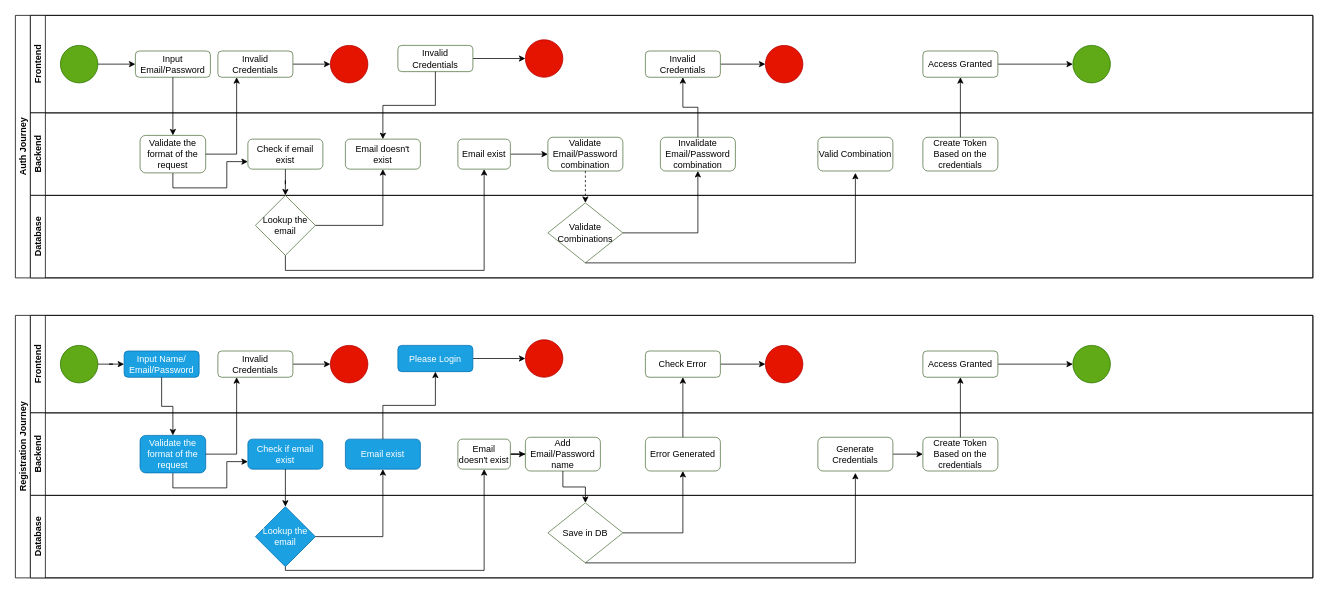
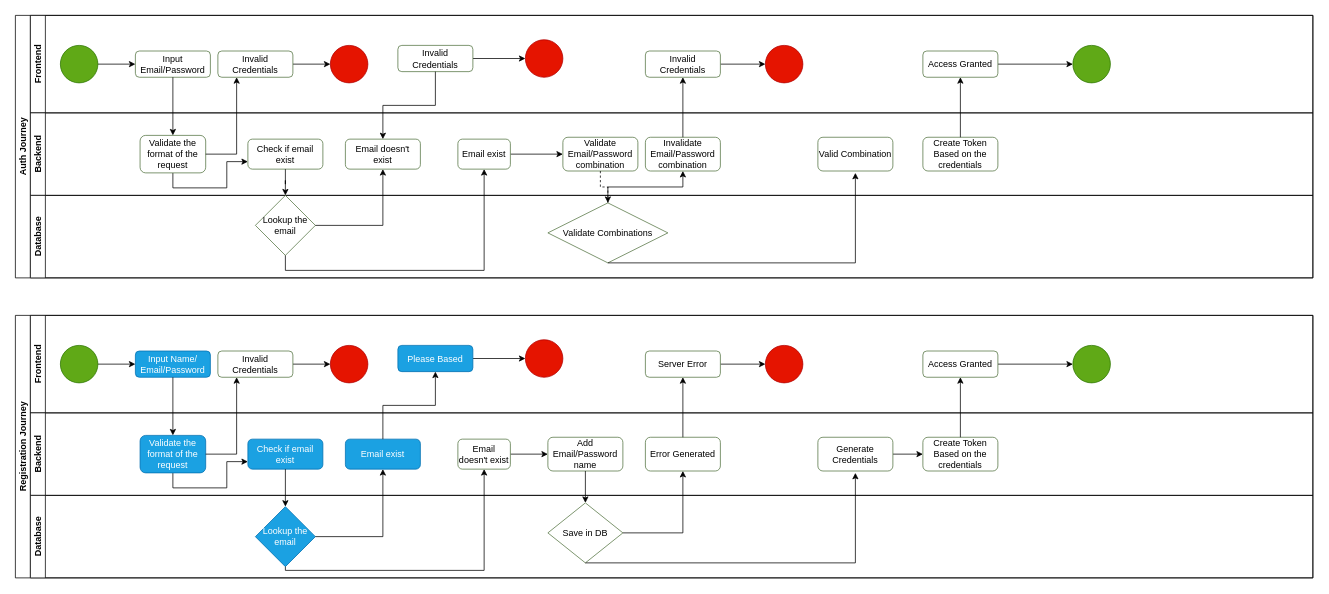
  <mxCell id="0" />
  <mxCell id="1" parent="0" />
  <mxCell id="2" value="Auth Journey" style="swimlane;horizontal=0;whiteSpace=wrap;html=2;startSize=20;" vertex="1" parent="1"><mxGeometry x="20" y="20" width="1730" height="350" as="geometry" /></mxCell>
  <mxCell id="3" value="Frontend" style="swimlane;horizontal=0;whiteSpace=wrap;html=2;startSize=20;" vertex="1" parent="2"><mxGeometry x="20" width="1710" height="130" as="geometry" /></mxCell>
  <mxCell id="4" style="edgeStyle=orthogonalEdgeStyle;rounded=0;orthogonalLoop=1;jettySize=auto;html=1;entryX=0;entryY=0.5;entryDx=0;entryDy=0;" edge="1" parent="3" source="5" target="6"><mxGeometry relative="1" as="geometry" /></mxCell>
  <mxCell id="5" value="" style="ellipse;whiteSpace=wrap;html=1;aspect=fixed;fillColor=#60a917;strokeColor=#2D7600;fontColor=#ffffff;" vertex="1" parent="3"><mxGeometry x="40" y="40" width="50" height="50" as="geometry" /></mxCell>
  <mxCell id="6" value="Input&lt;br&gt;Email/Password" style="rounded=1;whiteSpace=wrap;html=1;strokeColor=#537341;" vertex="1" parent="3"><mxGeometry x="140" y="47.5" width="100" height="35" as="geometry" /></mxCell>
  <mxCell id="7" style="edgeStyle=orthogonalEdgeStyle;rounded=0;orthogonalLoop=1;jettySize=auto;html=1;entryX=0;entryY=0.5;entryDx=0;entryDy=0;" edge="1" parent="3" source="8" target="9"><mxGeometry relative="1" as="geometry" /></mxCell>
  <mxCell id="8" value="Invalid Credentials" style="rounded=1;whiteSpace=wrap;html=1;strokeColor=#537341;" vertex="1" parent="3"><mxGeometry x="490" y="40" width="100" height="35" as="geometry" /></mxCell>
  <mxCell id="9" value="" style="ellipse;whiteSpace=wrap;html=1;aspect=fixed;fillColor=#e51400;strokeColor=#B20000;fontColor=#ffffff;" vertex="1" parent="3"><mxGeometry x="660" y="32.5" width="50" height="50" as="geometry" /></mxCell>
  <mxCell id="10" value="" style="edgeStyle=orthogonalEdgeStyle;rounded=0;orthogonalLoop=1;jettySize=auto;html=1;" edge="1" parent="3" source="11" target="12"><mxGeometry relative="1" as="geometry" /></mxCell>
  <mxCell id="11" value="Invalid Credentials" style="rounded=1;whiteSpace=wrap;html=1;strokeColor=#537341;" vertex="1" parent="3"><mxGeometry x="820" y="47.5" width="100" height="35" as="geometry" /></mxCell>
  <mxCell id="12" value="" style="ellipse;whiteSpace=wrap;html=1;aspect=fixed;fillColor=#e51400;strokeColor=#B20000;fontColor=#ffffff;" vertex="1" parent="3"><mxGeometry x="980" y="40" width="50" height="50" as="geometry" /></mxCell>
  <mxCell id="13" style="edgeStyle=orthogonalEdgeStyle;rounded=0;orthogonalLoop=1;jettySize=auto;html=1;entryX=0;entryY=0.5;entryDx=0;entryDy=0;" edge="1" parent="3" source="14" target="15"><mxGeometry relative="1" as="geometry" /></mxCell>
  <mxCell id="14" value="Access Granted" style="rounded=1;whiteSpace=wrap;html=1;strokeColor=#537341;" vertex="1" parent="3"><mxGeometry x="1190" y="47.5" width="100" height="35" as="geometry" /></mxCell>
  <mxCell id="15" value="" style="ellipse;whiteSpace=wrap;html=1;aspect=fixed;fillColor=#60a917;strokeColor=#2D7600;fontColor=#ffffff;" vertex="1" parent="3"><mxGeometry x="1390" y="40" width="50" height="50" as="geometry" /></mxCell>
  <mxCell id="16" style="edgeStyle=orthogonalEdgeStyle;rounded=0;orthogonalLoop=1;jettySize=auto;html=1;entryX=0;entryY=0.5;entryDx=0;entryDy=0;" edge="1" parent="3" source="17" target="18"><mxGeometry relative="1" as="geometry" /></mxCell>
  <mxCell id="17" value="Invalid Credentials" style="rounded=1;whiteSpace=wrap;html=1;strokeColor=#537341;" vertex="1" parent="3"><mxGeometry x="250" y="47.5" width="100" height="35" as="geometry" /></mxCell>
  <mxCell id="18" value="" style="ellipse;whiteSpace=wrap;html=1;aspect=fixed;fillColor=#e51400;strokeColor=#B20000;fontColor=#ffffff;" vertex="1" parent="3"><mxGeometry x="400" y="40" width="50" height="50" as="geometry" /></mxCell>
  <mxCell id="19" value="Backend" style="swimlane;horizontal=0;whiteSpace=wrap;html=2;startSize=20;" vertex="1" parent="2"><mxGeometry x="20" y="130" width="1710" height="110" as="geometry" /></mxCell>
  <mxCell id="20" style="edgeStyle=orthogonalEdgeStyle;rounded=0;orthogonalLoop=1;jettySize=auto;html=1;exitX=0.5;exitY=1;exitDx=0;exitDy=0;entryX=0;entryY=0.75;entryDx=0;entryDy=0;" edge="1" parent="19" source="21" target="22"><mxGeometry relative="1" as="geometry" /></mxCell>
  <mxCell id="21" value="Validate the format of the request" style="rounded=1;whiteSpace=wrap;html=1;strokeColor=#537341;" vertex="1" parent="19"><mxGeometry x="146.25" y="30" width="87.5" height="50" as="geometry" /></mxCell>
  <mxCell id="22" value="Check if email exist" style="rounded=1;whiteSpace=wrap;html=1;strokeColor=#537341;" vertex="1" parent="19"><mxGeometry x="290" y="35" width="100" height="40" as="geometry" /></mxCell>
  <mxCell id="23" value="Email doesn't exist" style="rounded=1;whiteSpace=wrap;html=1;strokeColor=#537341;" vertex="1" parent="19"><mxGeometry x="420" y="35" width="100" height="40" as="geometry" /></mxCell>
  <mxCell id="24" value="" style="edgeStyle=orthogonalEdgeStyle;rounded=0;orthogonalLoop=1;jettySize=auto;html=1;" edge="1" parent="19" source="25" target="26"><mxGeometry relative="1" as="geometry" /></mxCell>
  <mxCell id="25" value="Email exist" style="rounded=1;whiteSpace=wrap;html=1;strokeColor=#537341;" vertex="1" parent="19"><mxGeometry x="570" y="35" width="70" height="40" as="geometry" /></mxCell>
- <mxCell id="26" value="Validate Email/Password combination" style="rounded=1;whiteSpace=wrap;html=1;strokeColor=#537341;" vertex="1" parent="19"><mxGeometry x="690" y="32.5" width="100" height="45" as="geometry" /></mxCell>
- <mxCell id="27" value="Invalidate Email/Password combination" style="rounded=1;whiteSpace=wrap;html=1;strokeColor=#537341;" vertex="1" parent="19"><mxGeometry x="840" y="32.5" width="100" height="45" as="geometry" /></mxCell>
+ <mxCell id="26" value="Validate Email/Password combination" style="rounded=1;whiteSpace=wrap;html=1;strokeColor=#537341;" vertex="1" parent="19"><mxGeometry x="710" y="32.5" width="100" height="45" as="geometry" /></mxCell>
+ <mxCell id="27" value="Invalidate Email/Password combination" style="rounded=1;whiteSpace=wrap;html=1;strokeColor=#537341;" vertex="1" parent="19"><mxGeometry x="820" y="32.5" width="100" height="45" as="geometry" /></mxCell>
  <mxCell id="28" value="Valid Combination" style="rounded=1;whiteSpace=wrap;html=1;strokeColor=#537341;" vertex="1" parent="19"><mxGeometry x="1050" y="32.5" width="100" height="45" as="geometry" /></mxCell>
  <mxCell id="29" value="Create Token Based on the credentials" style="rounded=1;whiteSpace=wrap;html=1;strokeColor=#537341;" vertex="1" parent="19"><mxGeometry x="1190" y="32.5" width="100" height="45" as="geometry" /></mxCell>
  <mxCell id="30" style="edgeStyle=orthogonalEdgeStyle;rounded=0;orthogonalLoop=1;jettySize=auto;html=1;entryX=0.5;entryY=0;entryDx=0;entryDy=0;" edge="1" parent="2" source="6" target="21"><mxGeometry relative="1" as="geometry" /></mxCell>
  <mxCell id="31" style="edgeStyle=orthogonalEdgeStyle;rounded=0;orthogonalLoop=1;jettySize=auto;html=1;" edge="1" parent="2" source="8" target="23"><mxGeometry relative="1" as="geometry" /></mxCell>
  <mxCell id="32" value="" style="edgeStyle=orthogonalEdgeStyle;rounded=0;orthogonalLoop=1;jettySize=auto;html=1;" edge="1" parent="2" source="27" target="11"><mxGeometry relative="1" as="geometry" /></mxCell>
  <mxCell id="33" style="edgeStyle=orthogonalEdgeStyle;rounded=0;orthogonalLoop=1;jettySize=auto;html=1;entryX=0.5;entryY=1;entryDx=0;entryDy=0;" edge="1" parent="2" source="29" target="14"><mxGeometry relative="1" as="geometry" /></mxCell>
  <mxCell id="34" style="edgeStyle=orthogonalEdgeStyle;rounded=0;orthogonalLoop=1;jettySize=auto;html=1;entryX=0.25;entryY=1;entryDx=0;entryDy=0;" edge="1" parent="2" source="21" target="17"><mxGeometry relative="1" as="geometry" /></mxCell>
  <mxCell id="35" value="Database" style="swimlane;horizontal=0;whiteSpace=wrap;html=2;startSize=20;" vertex="1" parent="1"><mxGeometry x="40" y="260" width="1710" height="110" as="geometry" /></mxCell>
  <mxCell id="36" value="Lookup the email" style="rhombus;whiteSpace=wrap;html=1;strokeColor=#537341;" vertex="1" parent="35"><mxGeometry x="300" width="80" height="80" as="geometry" /></mxCell>
- <mxCell id="37" value="Validate Combinations" style="rhombus;whiteSpace=wrap;html=1;strokeColor=#537341;" vertex="1" parent="35"><mxGeometry x="690" y="10" width="100" height="80" as="geometry" /></mxCell>
+ <mxCell id="37" value="Validate Combinations" style="rhombus;whiteSpace=wrap;html=1;strokeColor=#537341;" vertex="1" parent="35"><mxGeometry x="690" y="10" width="160" height="80" as="geometry" /></mxCell>
  <mxCell id="38" value="" style="edgeStyle=orthogonalEdgeStyle;rounded=0;orthogonalLoop=1;jettySize=auto;html=1;" edge="1" parent="1" source="22" target="36"><mxGeometry relative="1" as="geometry" /></mxCell>
  <mxCell id="39" style="edgeStyle=orthogonalEdgeStyle;rounded=0;orthogonalLoop=1;jettySize=auto;html=1;entryX=0.5;entryY=1;entryDx=0;entryDy=0;" edge="1" parent="1" source="36" target="23"><mxGeometry relative="1" as="geometry" /></mxCell>
  <mxCell id="40" style="edgeStyle=orthogonalEdgeStyle;rounded=0;orthogonalLoop=1;jettySize=auto;html=1;entryX=0.5;entryY=1;entryDx=0;entryDy=0;" edge="1" parent="1" source="36" target="25"><mxGeometry relative="1" as="geometry"><Array as="points"><mxPoint x="380" y="360" /><mxPoint x="645" y="360" /></Array></mxGeometry></mxCell>
  <mxCell id="41" value="" style="edgeStyle=orthogonalEdgeStyle;rounded=0;orthogonalLoop=1;jettySize=auto;html=1;dashed=1;" edge="1" parent="1" source="26" target="37"><mxGeometry relative="1" as="geometry" /></mxCell>
  <mxCell id="42" style="edgeStyle=orthogonalEdgeStyle;rounded=0;orthogonalLoop=1;jettySize=auto;html=1;entryX=0.5;entryY=1;entryDx=0;entryDy=0;" edge="1" parent="1" source="37" target="27"><mxGeometry relative="1" as="geometry" /></mxCell>
  <mxCell id="43" style="edgeStyle=orthogonalEdgeStyle;rounded=0;orthogonalLoop=1;jettySize=auto;html=1;" edge="1" parent="1" source="37"><mxGeometry relative="1" as="geometry"><mxPoint x="1140" y="230" as="targetPoint" /><Array as="points"><mxPoint x="1140" y="350" /></Array></mxGeometry></mxCell>
  <mxCell id="44" value="Registration Journey" style="swimlane;horizontal=0;whiteSpace=wrap;html=2;startSize=20;" vertex="1" parent="1"><mxGeometry x="20" y="420" width="1730" height="350" as="geometry" /></mxCell>
  <mxCell id="45" value="Frontend" style="swimlane;horizontal=0;whiteSpace=wrap;html=2;startSize=20;" vertex="1" parent="44"><mxGeometry x="20" width="1710" height="130" as="geometry" /></mxCell>
  <mxCell id="46" style="edgeStyle=orthogonalEdgeStyle;rounded=0;orthogonalLoop=1;jettySize=auto;html=1;entryX=0;entryY=0.5;entryDx=0;entryDy=0;" edge="1" parent="45" source="47" target="48"><mxGeometry relative="1" as="geometry" /></mxCell>
  <mxCell id="47" value="" style="ellipse;whiteSpace=wrap;html=1;aspect=fixed;fillColor=#60a917;strokeColor=#2D7600;fontColor=#ffffff;" vertex="1" parent="45"><mxGeometry x="40" y="40" width="50" height="50" as="geometry" /></mxCell>
- <mxCell id="48" value="Input Name/&lt;br&gt;Email/Password" style="rounded=1;whiteSpace=wrap;html=1;strokeColor=#006EAF;fillColor=#1ba1e2;fontColor=#ffffff;" vertex="1" parent="45"><mxGeometry x="125" y="47.5" width="100" height="35" as="geometry" /></mxCell>
+ <mxCell id="48" value="Input Name/&lt;br&gt;Email/Password" style="rounded=1;whiteSpace=wrap;html=1;strokeColor=#006EAF;fillColor=#1ba1e2;fontColor=#ffffff;" vertex="1" parent="45"><mxGeometry x="140" y="47.5" width="100" height="35" as="geometry" /></mxCell>
  <mxCell id="49" style="edgeStyle=orthogonalEdgeStyle;rounded=0;orthogonalLoop=1;jettySize=auto;html=1;entryX=0;entryY=0.5;entryDx=0;entryDy=0;" edge="1" parent="45" source="50" target="51"><mxGeometry relative="1" as="geometry" /></mxCell>
- <mxCell id="50" value="Please Login" style="rounded=1;whiteSpace=wrap;html=1;strokeColor=#006EAF;fillColor=#1ba1e2;fontColor=#ffffff;" vertex="1" parent="45"><mxGeometry x="490" y="40" width="100" height="35" as="geometry" /></mxCell>
+ <mxCell id="50" value="Please Based" style="rounded=1;whiteSpace=wrap;html=1;strokeColor=#006EAF;fillColor=#1ba1e2;fontColor=#ffffff;" vertex="1" parent="45"><mxGeometry x="490" y="40" width="100" height="35" as="geometry" /></mxCell>
  <mxCell id="51" value="" style="ellipse;whiteSpace=wrap;html=1;aspect=fixed;fillColor=#e51400;strokeColor=#B20000;fontColor=#ffffff;" vertex="1" parent="45"><mxGeometry x="660" y="32.5" width="50" height="50" as="geometry" /></mxCell>
  <mxCell id="52" value="" style="edgeStyle=orthogonalEdgeStyle;rounded=0;orthogonalLoop=1;jettySize=auto;html=1;" edge="1" parent="45" source="53" target="54"><mxGeometry relative="1" as="geometry" /></mxCell>
- <mxCell id="53" value="Check Error" style="rounded=1;whiteSpace=wrap;html=1;strokeColor=#537341;" vertex="1" parent="45"><mxGeometry x="820" y="47.5" width="100" height="35" as="geometry" /></mxCell>
+ <mxCell id="53" value="Server Error" style="rounded=1;whiteSpace=wrap;html=1;strokeColor=#537341;" vertex="1" parent="45"><mxGeometry x="820" y="47.5" width="100" height="35" as="geometry" /></mxCell>
  <mxCell id="54" value="" style="ellipse;whiteSpace=wrap;html=1;aspect=fixed;fillColor=#e51400;strokeColor=#B20000;fontColor=#ffffff;" vertex="1" parent="45"><mxGeometry x="980" y="40" width="50" height="50" as="geometry" /></mxCell>
  <mxCell id="55" style="edgeStyle=orthogonalEdgeStyle;rounded=0;orthogonalLoop=1;jettySize=auto;html=1;entryX=0;entryY=0.5;entryDx=0;entryDy=0;" edge="1" parent="45" source="56" target="57"><mxGeometry relative="1" as="geometry" /></mxCell>
  <mxCell id="56" value="Access Granted" style="rounded=1;whiteSpace=wrap;html=1;strokeColor=#537341;" vertex="1" parent="45"><mxGeometry x="1190" y="47.5" width="100" height="35" as="geometry" /></mxCell>
  <mxCell id="57" value="" style="ellipse;whiteSpace=wrap;html=1;aspect=fixed;fillColor=#60a917;strokeColor=#2D7600;fontColor=#ffffff;" vertex="1" parent="45"><mxGeometry x="1390" y="40" width="50" height="50" as="geometry" /></mxCell>
  <mxCell id="58" style="edgeStyle=orthogonalEdgeStyle;rounded=0;orthogonalLoop=1;jettySize=auto;html=1;entryX=0;entryY=0.5;entryDx=0;entryDy=0;" edge="1" parent="45" source="59" target="60"><mxGeometry relative="1" as="geometry" /></mxCell>
  <mxCell id="59" value="Invalid Credentials" style="rounded=1;whiteSpace=wrap;html=1;strokeColor=#537341;" vertex="1" parent="45"><mxGeometry x="250" y="47.5" width="100" height="35" as="geometry" /></mxCell>
  <mxCell id="60" value="" style="ellipse;whiteSpace=wrap;html=1;aspect=fixed;fillColor=#e51400;strokeColor=#B20000;fontColor=#ffffff;" vertex="1" parent="45"><mxGeometry x="400" y="40" width="50" height="50" as="geometry" /></mxCell>
  <mxCell id="61" value="Backend" style="swimlane;horizontal=0;whiteSpace=wrap;html=2;startSize=20;" vertex="1" parent="44"><mxGeometry x="20" y="130" width="1710" height="110" as="geometry" /></mxCell>
  <mxCell id="62" style="edgeStyle=orthogonalEdgeStyle;rounded=0;orthogonalLoop=1;jettySize=auto;html=1;exitX=0.5;exitY=1;exitDx=0;exitDy=0;entryX=0;entryY=0.75;entryDx=0;entryDy=0;" edge="1" parent="61" source="63" target="64"><mxGeometry relative="1" as="geometry" /></mxCell>
  <mxCell id="63" value="Validate the format of the request" style="rounded=1;whiteSpace=wrap;html=1;strokeColor=#006EAF;fillColor=#1ba1e2;fontColor=#ffffff;" vertex="1" parent="61"><mxGeometry x="146.25" y="30" width="87.5" height="50" as="geometry" /></mxCell>
  <mxCell id="64" value="Check if email exist" style="rounded=1;whiteSpace=wrap;html=1;strokeColor=#006EAF;fillColor=#1ba1e2;fontColor=#ffffff;" vertex="1" parent="61"><mxGeometry x="290" y="35" width="100" height="40" as="geometry" /></mxCell>
  <mxCell id="65" value="Email exist" style="rounded=1;whiteSpace=wrap;html=1;strokeColor=#006EAF;fillColor=#1ba1e2;fontColor=#ffffff;" vertex="1" parent="61"><mxGeometry x="420" y="35" width="100" height="40" as="geometry" /></mxCell>
  <mxCell id="66" value="" style="edgeStyle=orthogonalEdgeStyle;rounded=0;orthogonalLoop=1;jettySize=auto;html=1;" edge="1" parent="61" source="67" target="68"><mxGeometry relative="1" as="geometry" /></mxCell>
  <mxCell id="67" value="Email doesn't exist" style="rounded=1;whiteSpace=wrap;html=1;strokeColor=#537341;" vertex="1" parent="61"><mxGeometry x="570" y="35" width="70" height="40" as="geometry" /></mxCell>
- <mxCell id="68" value="Add Email/Password name" style="rounded=1;whiteSpace=wrap;html=1;strokeColor=#537341;" vertex="1" parent="61"><mxGeometry x="660" y="32.5" width="100" height="45" as="geometry" /></mxCell>
+ <mxCell id="68" value="Add Email/Password name" style="rounded=1;whiteSpace=wrap;html=1;strokeColor=#537341;" vertex="1" parent="61"><mxGeometry x="690" y="32.5" width="100" height="45" as="geometry" /></mxCell>
  <mxCell id="69" value="Error Generated" style="rounded=1;whiteSpace=wrap;html=1;strokeColor=#537341;" vertex="1" parent="61"><mxGeometry x="820" y="32.5" width="100" height="45" as="geometry" /></mxCell>
  <mxCell id="70" style="edgeStyle=orthogonalEdgeStyle;rounded=0;orthogonalLoop=1;jettySize=auto;html=1;exitX=1;exitY=0.5;exitDx=0;exitDy=0;entryX=0;entryY=0.5;entryDx=0;entryDy=0;" edge="1" parent="61" source="71" target="72"><mxGeometry relative="1" as="geometry" /></mxCell>
  <mxCell id="71" value="Generate Credentials" style="rounded=1;whiteSpace=wrap;html=1;strokeColor=#537341;" vertex="1" parent="61"><mxGeometry x="1050" y="32.5" width="100" height="45" as="geometry" /></mxCell>
  <mxCell id="72" value="Create Token Based on the credentials" style="rounded=1;whiteSpace=wrap;html=1;strokeColor=#537341;" vertex="1" parent="61"><mxGeometry x="1190" y="32.5" width="100" height="45" as="geometry" /></mxCell>
  <mxCell id="73" style="edgeStyle=orthogonalEdgeStyle;rounded=0;orthogonalLoop=1;jettySize=auto;html=1;entryX=0.5;entryY=0;entryDx=0;entryDy=0;" edge="1" parent="44" source="48" target="63"><mxGeometry relative="1" as="geometry" /></mxCell>
  <mxCell id="74" value="" style="edgeStyle=orthogonalEdgeStyle;rounded=0;orthogonalLoop=1;jettySize=auto;html=1;" edge="1" parent="44" source="69" target="53"><mxGeometry relative="1" as="geometry" /></mxCell>
  <mxCell id="75" style="edgeStyle=orthogonalEdgeStyle;rounded=0;orthogonalLoop=1;jettySize=auto;html=1;entryX=0.5;entryY=1;entryDx=0;entryDy=0;" edge="1" parent="44" source="72" target="56"><mxGeometry relative="1" as="geometry" /></mxCell>
  <mxCell id="76" style="edgeStyle=orthogonalEdgeStyle;rounded=0;orthogonalLoop=1;jettySize=auto;html=1;entryX=0.25;entryY=1;entryDx=0;entryDy=0;" edge="1" parent="44" source="63" target="59"><mxGeometry relative="1" as="geometry" /></mxCell>
  <mxCell id="77" style="edgeStyle=orthogonalEdgeStyle;rounded=0;orthogonalLoop=1;jettySize=auto;html=1;exitX=0.5;exitY=0;exitDx=0;exitDy=0;entryX=0.5;entryY=1;entryDx=0;entryDy=0;" edge="1" parent="44" source="65" target="50"><mxGeometry relative="1" as="geometry" /></mxCell>
  <mxCell id="78" value="Database" style="swimlane;horizontal=0;whiteSpace=wrap;html=2;startSize=20;" vertex="1" parent="1"><mxGeometry x="40" y="660" width="1710" height="110" as="geometry" /></mxCell>
  <mxCell id="79" value="Lookup the email" style="rhombus;whiteSpace=wrap;html=1;strokeColor=#006EAF;fillColor=#1ba1e2;fontColor=#ffffff;" vertex="1" parent="78"><mxGeometry x="300" y="15" width="80" height="80" as="geometry" /></mxCell>
  <mxCell id="80" value="Save in DB" style="rhombus;whiteSpace=wrap;html=1;strokeColor=#537341;" vertex="1" parent="78"><mxGeometry x="690" y="10" width="100" height="80" as="geometry" /></mxCell>
  <mxCell id="81" value="" style="edgeStyle=orthogonalEdgeStyle;rounded=0;orthogonalLoop=1;jettySize=auto;html=1;" edge="1" source="64" target="79" parent="1"><mxGeometry relative="1" as="geometry" /></mxCell>
  <mxCell id="82" style="edgeStyle=orthogonalEdgeStyle;rounded=0;orthogonalLoop=1;jettySize=auto;html=1;entryX=0.5;entryY=1;entryDx=0;entryDy=0;" edge="1" source="79" target="65" parent="1"><mxGeometry relative="1" as="geometry" /></mxCell>
  <mxCell id="83" style="edgeStyle=orthogonalEdgeStyle;rounded=0;orthogonalLoop=1;jettySize=auto;html=1;entryX=0.5;entryY=1;entryDx=0;entryDy=0;" edge="1" source="79" target="67" parent="1"><mxGeometry relative="1" as="geometry"><Array as="points"><mxPoint x="380" y="760" /><mxPoint x="645" y="760" /></Array></mxGeometry></mxCell>
  <mxCell id="84" value="" style="edgeStyle=orthogonalEdgeStyle;rounded=0;orthogonalLoop=1;jettySize=auto;html=1;" edge="1" source="68" target="80" parent="1"><mxGeometry relative="1" as="geometry" /></mxCell>
  <mxCell id="85" style="edgeStyle=orthogonalEdgeStyle;rounded=0;orthogonalLoop=1;jettySize=auto;html=1;entryX=0.5;entryY=1;entryDx=0;entryDy=0;" edge="1" source="80" target="69" parent="1"><mxGeometry relative="1" as="geometry" /></mxCell>
  <mxCell id="86" style="edgeStyle=orthogonalEdgeStyle;rounded=0;orthogonalLoop=1;jettySize=auto;html=1;" edge="1" source="80" parent="1"><mxGeometry relative="1" as="geometry"><mxPoint x="1140" y="630" as="targetPoint" /><Array as="points"><mxPoint x="1140" y="750" /></Array></mxGeometry></mxCell>
